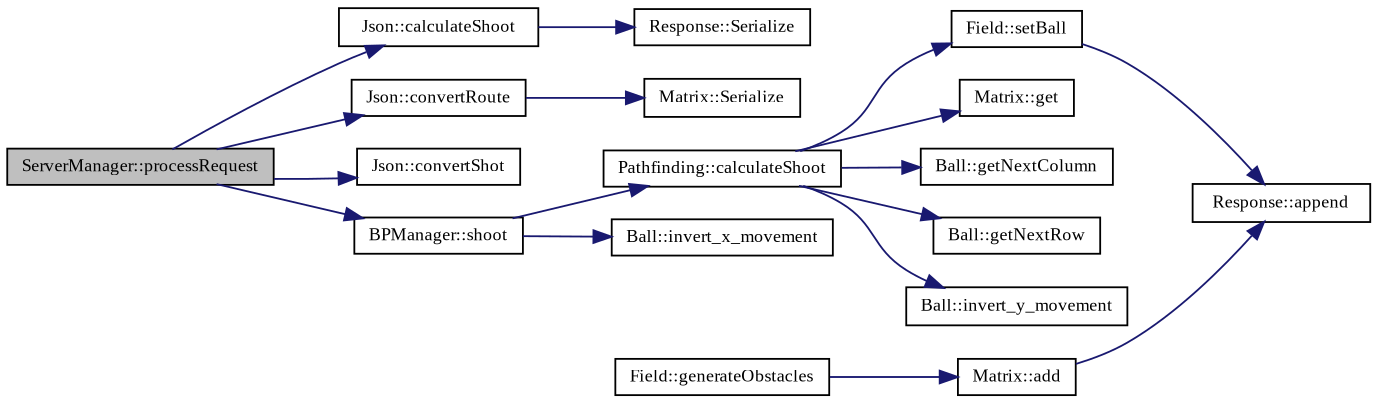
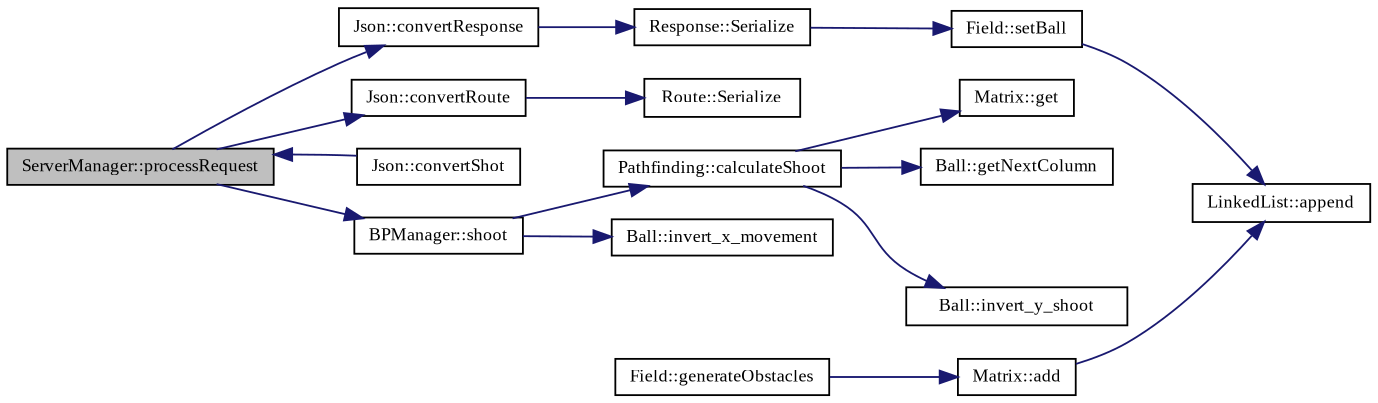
  digraph {
    fontname="Liberation Serif"
    rankdir=LR
    node [color=black fillcolor=white fontname="Liberation Serif" fontsize=10 shape=record style=filled]
    edge [color=midnightblue fontname="Liberation Serif" fontsize=10 labelfontname=Helvetica labelfontsize=10 style=solid]
    n1 [fillcolor=grey75 fontcolor=black height=0.2 label="ServerManager::processRequest" width=0.4]
-   n2 [height=0.2 label="Json::calculateShoot" width=0.4]
+   n2 [height=0.2 label="Json::convertResponse" width=0.4]
    n3 [height=0.2 label="Json::convertRoute" width=0.4]
    n4 [height=0.2 label="Json::convertShot" width=0.4]
    n5 [height=0.2 label="BPManager::shoot" width=0.4]
    n6 [height=0.2 label="Response::Serialize" width=0.4]
-   n7 [height=0.2 label="Matrix::Serialize" width=0.4]
+   n7 [height=0.2 label="Route::Serialize" width=0.4]
    n8 [height=0.2 label="Field::generateObstacles" width=0.4]
    n9 [height=0.2 label="Matrix::add" width=0.4]
    n10 [height=0.2 label="Pathfinding::calculateShoot" width=0.4]
    n11 [height=0.2 label="Ball::invert_x_movement" width=0.4]
-   n12 [height=0.2 label="Response::append" width=0.4]
+   n12 [height=0.2 label="LinkedList::append" width=0.4]
    n13 [height=0.2 label="Matrix::get" width=0.4]
    n14 [height=0.2 label="Ball::getNextColumn" width=0.4]
-   n15 [height=0.2 label="Ball::getNextRow" width=0.4]
-   n16 [height=0.2 label="Ball::invert_y_movement" width=0.4]
+   n16 [height=0.2 label="Ball::invert_y_shoot" width=0.4]
    n17 [height=0.2 label="Field::setBall" width=0.4]
    n1 -> n2
    n1 -> n3
-   n1 -> n4
+   n4 -> n1
    n1 -> n5
    n2 -> n6
    n3 -> n7
    n5 -> n10
    n5 -> n11
    n8 -> n9
    n9 -> n12
    n10 -> n13
    n10 -> n14
-   n10 -> n15
    n10 -> n16
-   n10 -> n17
+   n6 -> n17
    n17 -> n12
  }
